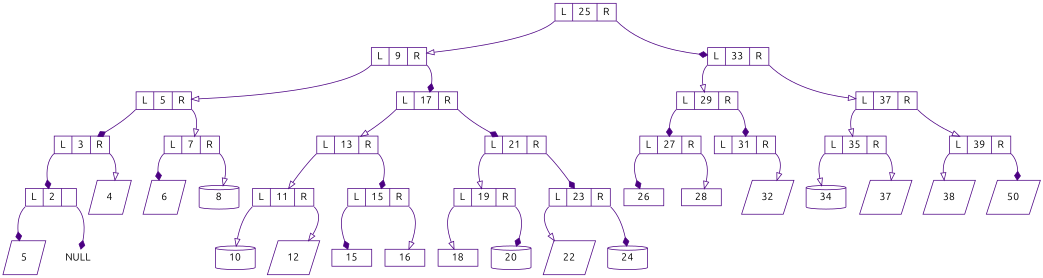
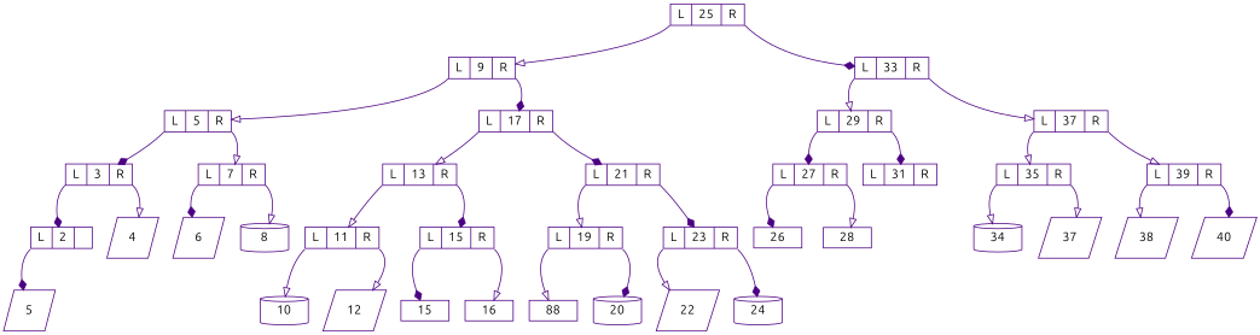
  digraph {
    fontname=Ubuntu
    node [color=indigo fontname=Ubuntu shape=record]
    edge [arrowhead=onormal color=indigo fontname=Ubuntu style=solid tailport=se]
    n1 [height=0.1 label="<l>L|<d>25|<r>R"]
    n2 [height=0.1 label="<l>L|<d>9|<r>R"]
    n3 [height=0.1 label="<l>L|<d>33|<r>R"]
    n4 [height=0.1 label="<l>L|<d>5|<r>R"]
    n5 [height=0.1 label="<l>L|<d>17|<r>R"]
    n6 [height=0.1 label="<l>L|<d>29|<r>R"]
    n7 [height=0.1 label="<l>L|<d>37|<r>R"]
    n8 [height=0.1 label="<l>L|<d>3|<r>R"]
    n9 [height=0.1 label="<l>L|<d>7|<r>R"]
    n10 [height=0.1 label="<l>L|<d>13|<r>R"]
    n11 [height=0.1 label="<l>L|<d>21|<r>R"]
    n12 [height=0.1 label="<l>L|<d>27|<r>R"]
    n13 [height=0.1 label="<l>L|<d>31|<r>R"]
    n14 [height=0.1 label="<l>L|<d>35|<r>R"]
    n15 [height=0.1 label="<l>L|<d>39|<r>R"]
    n16 [height=0.1 label="<l>L|<d>2|<r> "]
    4 [height=0.1 shape=parallelogram]
    6 [height=0.1 shape=parallelogram]
    8 [height=0.1 shape=cylinder]
    n20 [height=0.1 label="<l>L|<d>11|<r>R"]
    n21 [height=0.1 label="<l>L|<d>15|<r>R"]
    n22 [height=0.1 label="<l>L|<d>19|<r>R"]
    n23 [height=0.1 label="<l>L|<d>23|<r>R"]
    n24 [height=0.1 label=5 shape=parallelogram]
-   n25 [height=0.1 label=NULL shape=none]
    10 [height=0.1 shape=cylinder]
    12 [height=0.1 shape=parallelogram]
    n28 [height=0.1 label=15 shape=box]
    16 [height=0.1 shape=box]
-   18 [height=0.1 shape=box]
+   18 [height=0.1 shape=box label=88]
    20 [height=0.1 shape=cylinder]
    22 [height=0.1 shape=parallelogram]
    24 [height=0.1 shape=cylinder]
    26 [height=0.1 shape=box]
    28 [height=0.1 shape=box]
-   32 [height=0.1 shape=parallelogram]
    34 [height=0.1 shape=cylinder]
    n38 [height=0.1 label=37 shape=parallelogram]
    38 [height=0.1 shape=parallelogram]
-   40 [height=0.1 shape=parallelogram label=50]
+   40 [height=0.1 shape=parallelogram]
    n1 -> n2 [tailport=sw]
    n1 -> n3 [arrowhead=diamond]
    n2 -> n4 [tailport=sw]
    n2 -> n5 [arrowhead=diamond]
    n3 -> n6 [tailport=sw]
    n3 -> n7
    n4 -> n8 [arrowhead=diamond tailport=sw]
    n4 -> n9
    n5 -> n10 [tailport=sw]
    n5 -> n11 [arrowhead=diamond]
    n6 -> n12 [arrowhead=diamond tailport=sw]
    n6 -> n13 [arrowhead=diamond]
    n7 -> n14 [tailport=sw]
    n7 -> n15
    n8 -> n16 [arrowhead=diamond tailport=sw]
    n8 -> 4
    n9 -> 6 [arrowhead=diamond tailport=sw]
    n9 -> 8
    n10 -> n20 [tailport=sw]
    n10 -> n21 [arrowhead=diamond]
    n11 -> n22 [tailport=sw]
    n11 -> n23 [arrowhead=diamond]
    n12 -> 26 [arrowhead=diamond tailport=sw]
    n12 -> 28
-   n13 -> 32
    n14 -> 34 [tailport=sw]
    n14 -> n38
    n15 -> 38 [tailport=sw]
    n15 -> 40 [arrowhead=diamond]
    n16 -> n24 [arrowhead=diamond tailport=sw]
-   n16 -> n25 [arrowhead=diamond]
    n20 -> 10 [tailport=sw]
    n20 -> 12
    n21 -> n28 [arrowhead=diamond tailport=sw]
    n21 -> 16
    n22 -> 18 [tailport=sw]
    n22 -> 20 [arrowhead=diamond]
    n23 -> 22 [tailport=sw]
    n23 -> 24 [arrowhead=diamond]
  }
